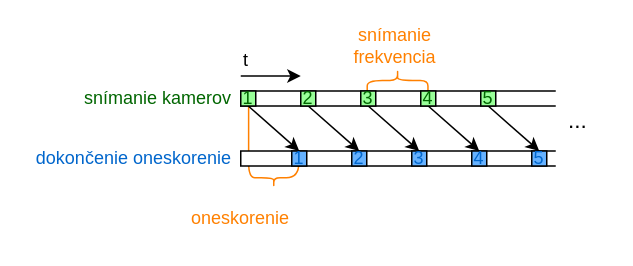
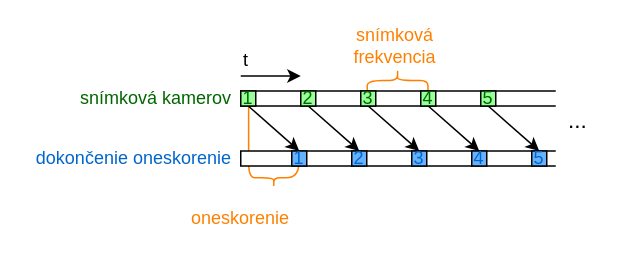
  <mxCell id="0" />
  <mxCell id="1" parent="0" />
  <mxCell id="2" value="" style="shape=curlyBracket;whiteSpace=wrap;html=1;rounded=1;flipH=1;labelPosition=right;verticalLabelPosition=middle;align=left;verticalAlign=middle;rotation=-90;strokeColor=#FF8000;size=0.5;" vertex="1" parent="1"><mxGeometry x="257.38" y="32.75" width="14.37" height="40.5" as="geometry" /></mxCell>
  <mxCell id="3" value="" style="shape=curlyBracket;whiteSpace=wrap;html=1;rounded=1;flipH=1;labelPosition=right;verticalLabelPosition=middle;align=left;verticalAlign=middle;rotation=90;strokeColor=#FF8000;size=0.108;" vertex="1" parent="1"><mxGeometry x="153.07" y="78.44" width="57.87" height="33.5" as="geometry" /></mxCell>
  <mxCell id="4" value="" style="rounded=0;whiteSpace=wrap;html=1;strokeColor=none;" vertex="1" parent="1"><mxGeometry x="170" y="65" width="90" height="40" as="geometry" /></mxCell>
  <mxCell id="5" value="" style="rounded=0;whiteSpace=wrap;html=1;" vertex="1" parent="1"><mxGeometry x="160" y="60" width="220" height="10" as="geometry" /></mxCell>
  <mxCell id="6" style="rounded=0;orthogonalLoop=1;jettySize=auto;html=1;exitX=0.5;exitY=1;exitDx=0;exitDy=0;entryX=0.5;entryY=0;entryDx=0;entryDy=0;" edge="1" parent="1" source="7" target="12"><mxGeometry relative="1" as="geometry" /></mxCell>
  <mxCell id="7" value="1" style="rounded=0;whiteSpace=wrap;html=1;fillColor=#99FF99;fontColor=#006600;" vertex="1" parent="1"><mxGeometry x="160" y="60" width="10" height="10" as="geometry" /></mxCell>
  <mxCell id="8" value="" style="endArrow=classic;html=1;rounded=0;" edge="1" parent="1"><mxGeometry width="50" height="50" relative="1" as="geometry"><mxPoint x="160" y="50" as="sourcePoint" /><mxPoint x="200" y="50" as="targetPoint" /></mxGeometry></mxCell>
  <mxCell id="9" value="t" style="text;html=1;align=left;verticalAlign=middle;whiteSpace=wrap;rounded=0;" vertex="1" parent="1"><mxGeometry x="160" y="30" width="10" height="20" as="geometry" /></mxCell>
- <mxCell id="10" value="snímanie kamerov" style="text;html=1;align=right;verticalAlign=middle;whiteSpace=wrap;rounded=0;spacingRight=4;fontColor=#006600;" vertex="1" parent="1"><mxGeometry x="50" y="55" width="110" height="20" as="geometry" /></mxCell>
+ <mxCell id="10" value="snímková kamerov" style="text;html=1;align=right;verticalAlign=middle;whiteSpace=wrap;rounded=0;spacingRight=4;fontColor=#006600;" vertex="1" parent="1"><mxGeometry x="50" y="55" width="110" height="20" as="geometry" /></mxCell>
  <mxCell id="11" value="" style="rounded=0;whiteSpace=wrap;html=1;" vertex="1" parent="1"><mxGeometry x="160" y="100" width="220" height="10" as="geometry" /></mxCell>
  <mxCell id="12" value="1" style="rounded=0;whiteSpace=wrap;html=1;fillColor=#66B2FF;fontColor=#0066CC;" vertex="1" parent="1"><mxGeometry x="194" y="100" width="10" height="10" as="geometry" /></mxCell>
  <mxCell id="13" value="dokončenie oneskorenie" style="text;html=1;align=right;verticalAlign=middle;whiteSpace=wrap;rounded=0;spacingRight=4;fontColor=#0066CC;" vertex="1" parent="1"><mxGeometry x="20" y="95" width="140" height="20" as="geometry" /></mxCell>
  <mxCell id="14" style="rounded=0;orthogonalLoop=1;jettySize=auto;html=1;exitX=0.5;exitY=1;exitDx=0;exitDy=0;entryX=0.5;entryY=0;entryDx=0;entryDy=0;" edge="1" parent="1" source="15" target="16"><mxGeometry relative="1" as="geometry" /></mxCell>
  <mxCell id="15" value="2" style="rounded=0;whiteSpace=wrap;html=1;fillColor=#99FF99;fontColor=#006600;" vertex="1" parent="1"><mxGeometry x="200" y="60" width="10" height="10" as="geometry" /></mxCell>
  <mxCell id="16" value="2" style="rounded=0;whiteSpace=wrap;html=1;fillColor=#66B2FF;fontColor=#0066CC;" vertex="1" parent="1"><mxGeometry x="234" y="100" width="10" height="10" as="geometry" /></mxCell>
  <mxCell id="17" style="rounded=0;orthogonalLoop=1;jettySize=auto;html=1;exitX=0.5;exitY=1;exitDx=0;exitDy=0;entryX=0.5;entryY=0;entryDx=0;entryDy=0;" edge="1" source="18" target="19" parent="1"><mxGeometry relative="1" as="geometry" /></mxCell>
  <mxCell id="18" value="3" style="rounded=0;whiteSpace=wrap;html=1;fillColor=#99FF99;fontColor=#006600;" vertex="1" parent="1"><mxGeometry x="240" y="60" width="10" height="10" as="geometry" /></mxCell>
  <mxCell id="19" value="3" style="rounded=0;whiteSpace=wrap;html=1;fillColor=#66B2FF;fontColor=#0066CC;" vertex="1" parent="1"><mxGeometry x="274" y="100" width="10" height="10" as="geometry" /></mxCell>
  <mxCell id="20" style="rounded=0;orthogonalLoop=1;jettySize=auto;html=1;exitX=0.5;exitY=1;exitDx=0;exitDy=0;entryX=0.5;entryY=0;entryDx=0;entryDy=0;" edge="1" source="21" target="22" parent="1"><mxGeometry relative="1" as="geometry" /></mxCell>
  <mxCell id="21" value="4" style="rounded=0;whiteSpace=wrap;html=1;fillColor=#99FF99;fontColor=#006600;" vertex="1" parent="1"><mxGeometry x="280" y="60" width="10" height="10" as="geometry" /></mxCell>
  <mxCell id="22" value="4" style="rounded=0;whiteSpace=wrap;html=1;fillColor=#66B2FF;fontColor=#0066CC;" vertex="1" parent="1"><mxGeometry x="314" y="100" width="10" height="10" as="geometry" /></mxCell>
  <mxCell id="23" style="rounded=0;orthogonalLoop=1;jettySize=auto;html=1;exitX=0.5;exitY=1;exitDx=0;exitDy=0;entryX=0.5;entryY=0;entryDx=0;entryDy=0;" edge="1" source="24" target="25" parent="1"><mxGeometry relative="1" as="geometry" /></mxCell>
  <mxCell id="24" value="5" style="rounded=0;whiteSpace=wrap;html=1;fillColor=#99FF99;fontColor=#006600;" vertex="1" parent="1"><mxGeometry x="320" y="60" width="10" height="10" as="geometry" /></mxCell>
  <mxCell id="25" value="5" style="rounded=0;whiteSpace=wrap;html=1;fillColor=#66B2FF;fontColor=#0066CC;" vertex="1" parent="1"><mxGeometry x="354" y="100" width="10" height="10" as="geometry" /></mxCell>
  <mxCell id="26" value="&lt;p style=&quot;line-height: 130%;&quot;&gt;&lt;font style=&quot;font-size: 15px;&quot;&gt;...&lt;/font&gt;&lt;/p&gt;" style="rounded=0;whiteSpace=wrap;html=1;strokeColor=none;align=center;" vertex="1" parent="1"><mxGeometry x="370" y="45" width="30" height="70" as="geometry" /></mxCell>
  <mxCell id="27" value="oneskorenie" style="text;html=1;align=center;verticalAlign=middle;whiteSpace=wrap;rounded=0;spacingRight=4;fontColor=#FF8000;" vertex="1" parent="1"><mxGeometry x="122" y="135" width="80" height="20" as="geometry" /></mxCell>
- <mxCell id="28" value="snímanie frekvencia" style="text;html=1;align=center;verticalAlign=middle;whiteSpace=wrap;rounded=0;spacingRight=4;fontColor=#FF8000;" vertex="1" parent="1"><mxGeometry x="224.56" y="20" width="80" height="20" as="geometry" /></mxCell>
+ <mxCell id="28" value="snímková frekvencia" style="text;html=1;align=center;verticalAlign=middle;whiteSpace=wrap;rounded=0;spacingRight=4;fontColor=#FF8000;" vertex="1" parent="1"><mxGeometry x="224.56" y="20" width="80" height="20" as="geometry" /></mxCell>
